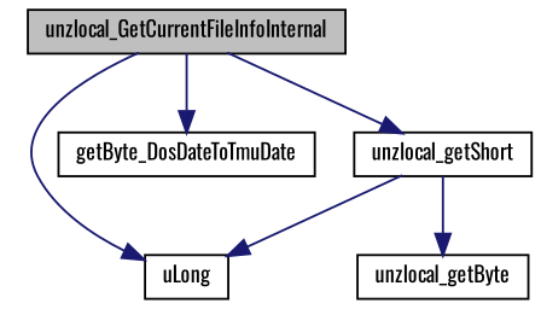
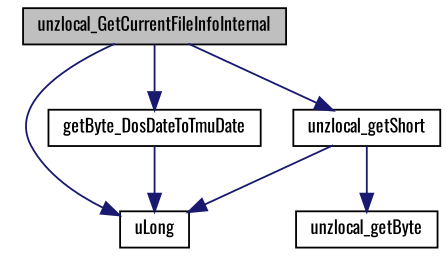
  digraph {
    fontname=Oswald
    rankdir=TB
    node [color=black fillcolor=white fontname=Oswald fontsize=10 shape=record style=filled]
    edge [color=midnightblue fontname=Oswald fontsize=10 labelfontname="FreeSans.ttf" labelfontsize=10 style=solid]
    n1 [fillcolor=grey75 fontcolor=black height=0.2 label=unzlocal_GetCurrentFileInfoInternal width=0.4]
    n2 [height=0.2 label=uLong width=0.4]
    n3 [height=0.2 label=getByte_DosDateToTmuDate width=0.4]
    n4 [height=0.2 label=unzlocal_getShort width=0.4]
    n5 [height=0.2 label=unzlocal_getByte width=0.4]
    n1 -> n2
    n1 -> n3
    n1 -> n4
+   n3 -> n2
    n4 -> n2
    n4 -> n5
  }
